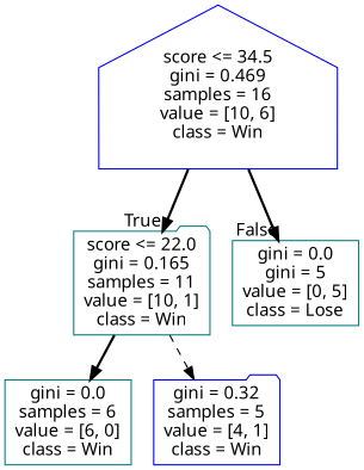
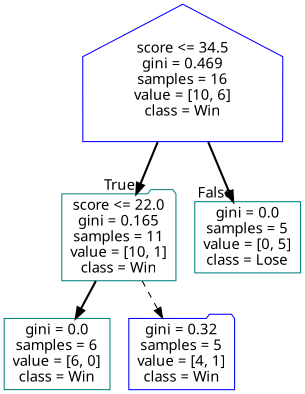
  digraph {
    fontname="Noto Sans"
    node [shape=folder color=teal fontname="Noto Sans"]
    edge [style=bold fontname="Noto Sans"]
    n1 [label="score <= 34.5\ngini = 0.469\nsamples = 16\nvalue = [10, 6]\nclass = Win" shape=house color=blue]
    n2 [label="score <= 22.0\ngini = 0.165\nsamples = 11\nvalue = [10, 1]\nclass = Win"]
-   n3 [label="gini = 0.0\ngini = 5\nvalue = [0, 5]\nclass = Lose" shape=box]
+   n3 [label="gini = 0.0\nsamples = 5\nvalue = [0, 5]\nclass = Lose" shape=box]
    n4 [label="gini = 0.0\nsamples = 6\nvalue = [6, 0]\nclass = Win" shape=box]
    n5 [label="gini = 0.32\nsamples = 5\nvalue = [4, 1]\nclass = Win" color=blue]
    n1 -> n2 [headlabel=True labelangle=45 labeldistance=2.5]
    n1 -> n3 [headlabel=False labelangle=-45 labeldistance=2.5]
    n2 -> n4
    n2 -> n5 [style=dashed]
  }
